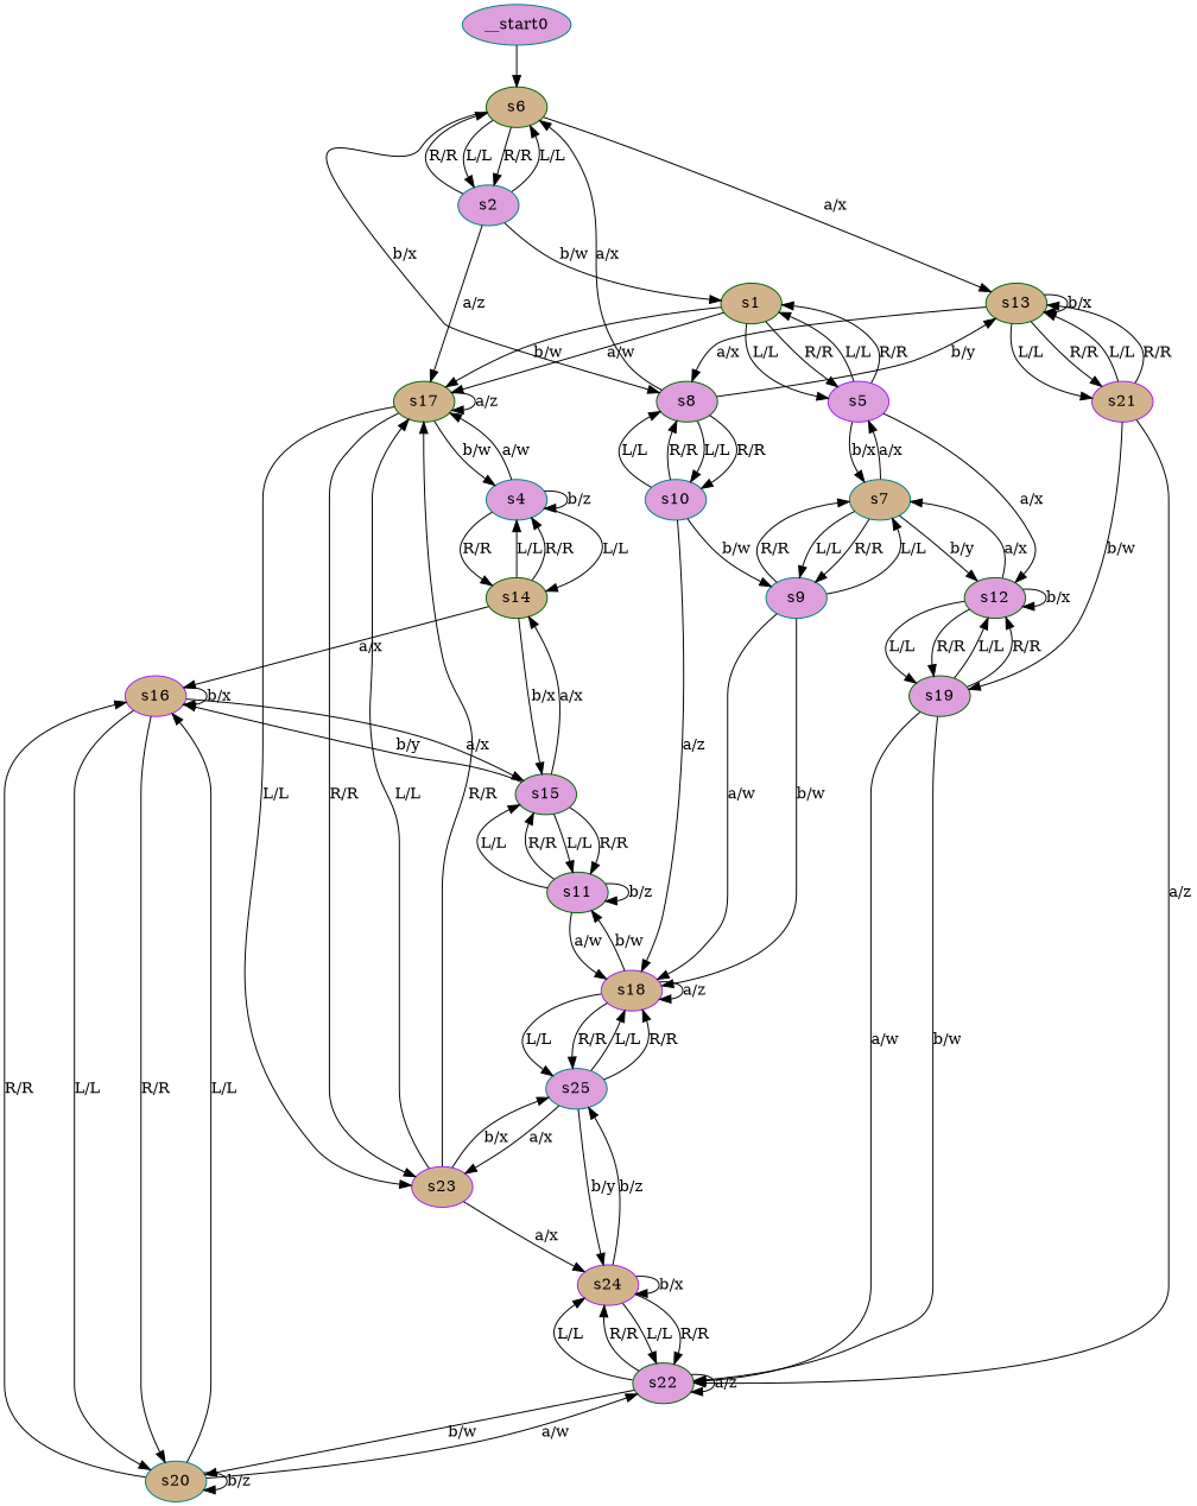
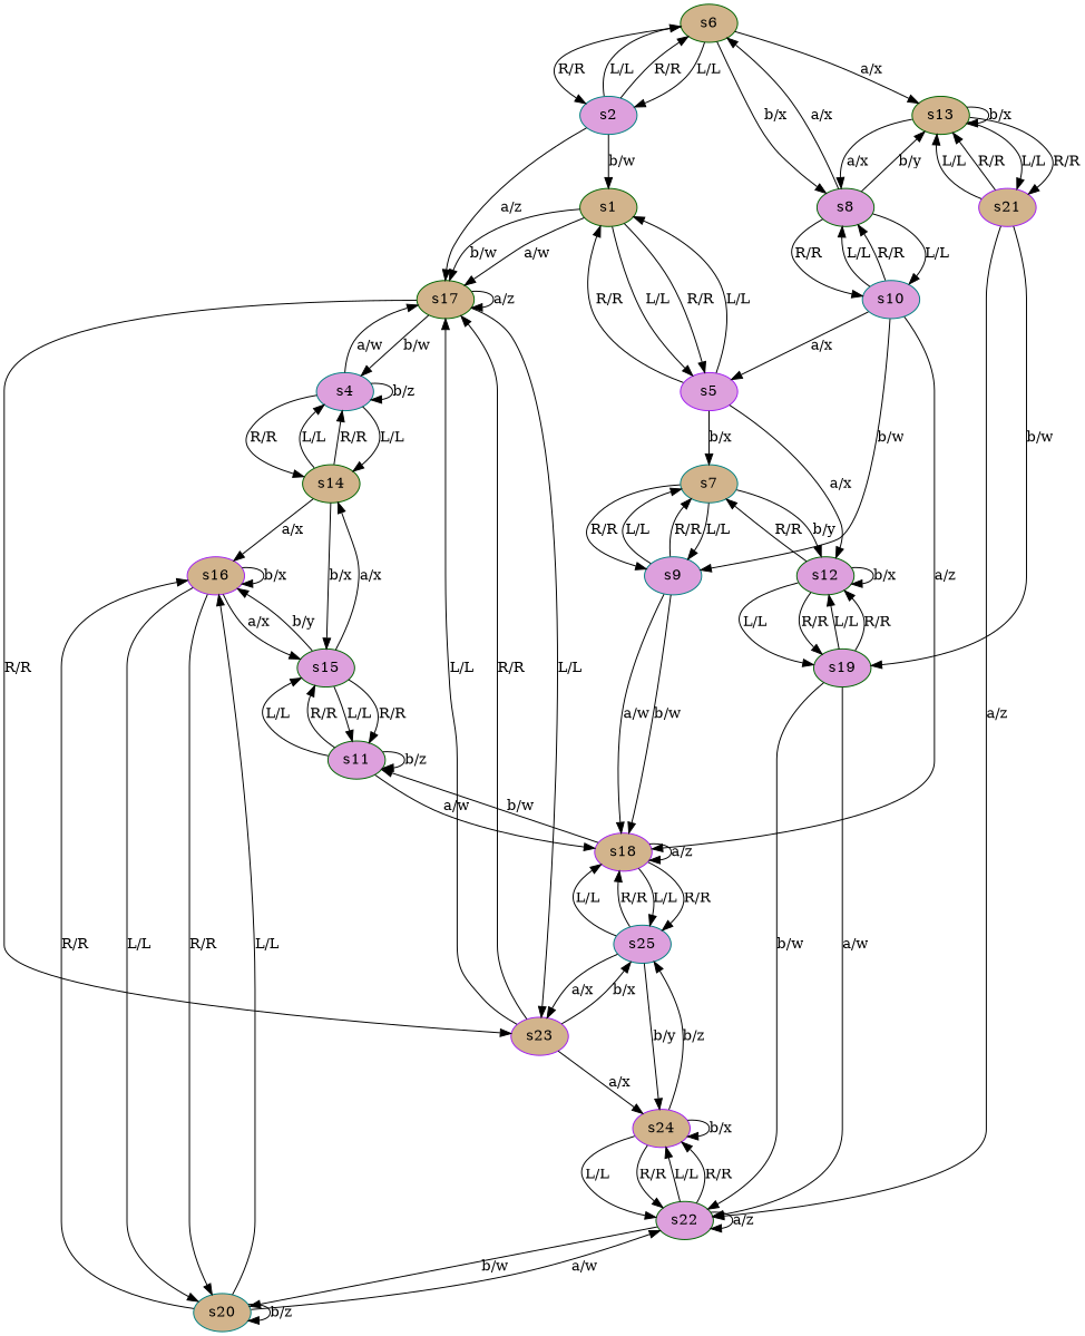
  digraph {
    node [color=darkgreen fillcolor=plum style=filled]
-   __start0 [color=teal]
    s6 [fillcolor=tan]
    s2 [color=teal]
    s13 [fillcolor=tan]
    s8
    s1 [fillcolor=tan]
    s17 [fillcolor=tan]
    s21 [color=purple fillcolor=tan]
    s10 [color=teal]
    s5 [color=purple]
    s4 [color=teal]
    s23 [color=purple fillcolor=tan]
    s19
    s22
    s9 [color=teal]
    s18 [color=purple fillcolor=tan]
    s12
    s7 [color=teal fillcolor=tan]
    s14 [fillcolor=tan]
    s25 [color=teal]
    s24 [color=purple fillcolor=tan]
    s15
    s16 [color=purple fillcolor=tan]
    s11
    s20 [color=teal fillcolor=tan]
-   __start0 -> s6
    s6 -> s2 [label="L/L"]
    s6 -> s2 [label="R/R"]
    s6 -> s13 [label="a/x"]
    s6 -> s8 [label="b/x"]
    s2 -> s6 [label="L/L"]
    s2 -> s6 [label="R/R"]
    s2 -> s1 [label="b/w"]
    s2 -> s17 [label="a/z"]
    s13 -> s13 [label="b/x"]
    s13 -> s8 [label="a/x"]
    s13 -> s21 [label="L/L"]
    s13 -> s21 [label="R/R"]
    s8 -> s6 [label="a/x"]
    s8 -> s13 [label="b/y"]
    s8 -> s10 [label="L/L"]
    s8 -> s10 [label="R/R"]
    s1 -> s17 [label="a/w"]
    s1 -> s17 [label="b/w"]
    s1 -> s5 [label="L/L"]
    s1 -> s5 [label="R/R"]
    s17 -> s17 [label="a/z"]
    s17 -> s4 [label="b/w"]
    s17 -> s23 [label="L/L"]
    s17 -> s23 [label="R/R"]
    s21 -> s13 [label="L/L"]
    s21 -> s13 [label="R/R"]
    s21 -> s19 [label="b/w"]
    s21 -> s22 [label="a/z"]
    s10 -> s8 [label="L/L"]
    s10 -> s8 [label="R/R"]
    s10 -> s9 [label="b/w"]
    s10 -> s18 [label="a/z"]
    s5 -> s1 [label="L/L"]
    s5 -> s1 [label="R/R"]
    s5 -> s12 [label="a/x"]
    s5 -> s7 [label="b/x"]
    s4 -> s17 [label="a/w"]
    s4 -> s4 [label="b/z"]
    s4 -> s14 [label="L/L"]
    s4 -> s14 [label="R/R"]
    s23 -> s17 [label="L/L"]
    s23 -> s17 [label="R/R"]
    s23 -> s25 [label="b/x"]
    s23 -> s24 [label="a/x"]
    s19 -> s22 [label="a/w"]
    s19 -> s22 [label="b/w"]
    s19 -> s12 [label="L/L"]
    s19 -> s12 [label="R/R"]
    s22 -> s22 [label="a/z"]
    s22 -> s24 [label="L/L"]
    s22 -> s24 [label="R/R"]
    s22 -> s20 [label="b/w"]
    s9 -> s18 [label="a/w"]
    s9 -> s18 [label="b/w"]
    s9 -> s7 [label="L/L"]
    s9 -> s7 [label="R/R"]
    s18 -> s18 [label="a/z"]
    s18 -> s25 [label="L/L"]
    s18 -> s25 [label="R/R"]
    s18 -> s11 [label="b/w"]
    s12 -> s19 [label="L/L"]
    s12 -> s19 [label="R/R"]
    s12 -> s12 [label="b/x"]
-   s12 -> s7 [label="a/x"]
-   s7 -> s5 [label="a/x"]
+   s12 -> s7 [label="R/R"]
+   s10 -> s5 [label="a/x"]
    s7 -> s9 [label="L/L"]
    s7 -> s9 [label="R/R"]
    s7 -> s12 [label="b/y"]
    s14 -> s4 [label="L/L"]
    s14 -> s4 [label="R/R"]
    s14 -> s15 [label="b/x"]
    s14 -> s16 [label="a/x"]
    s25 -> s23 [label="a/x"]
    s25 -> s18 [label="L/L"]
    s25 -> s18 [label="R/R"]
    s25 -> s24 [label="b/y"]
    s24 -> s22 [label="L/L"]
    s24 -> s22 [label="R/R"]
    s24 -> s25 [label="b/z"]
    s24 -> s24 [label="b/x"]
    s15 -> s14 [label="a/x"]
    s15 -> s16 [label="b/y"]
    s15 -> s11 [label="L/L"]
    s15 -> s11 [label="R/R"]
    s16 -> s15 [label="a/x"]
    s16 -> s16 [label="b/x"]
    s16 -> s20 [label="L/L"]
    s16 -> s20 [label="R/R"]
    s11 -> s18 [label="a/w"]
    s11 -> s15 [label="L/L"]
    s11 -> s15 [label="R/R"]
    s11 -> s11 [label="b/z"]
    s20 -> s22 [label="a/w"]
    s20 -> s16 [label="L/L"]
    s20 -> s16 [label="R/R"]
    s20 -> s20 [label="b/z"]
  }
